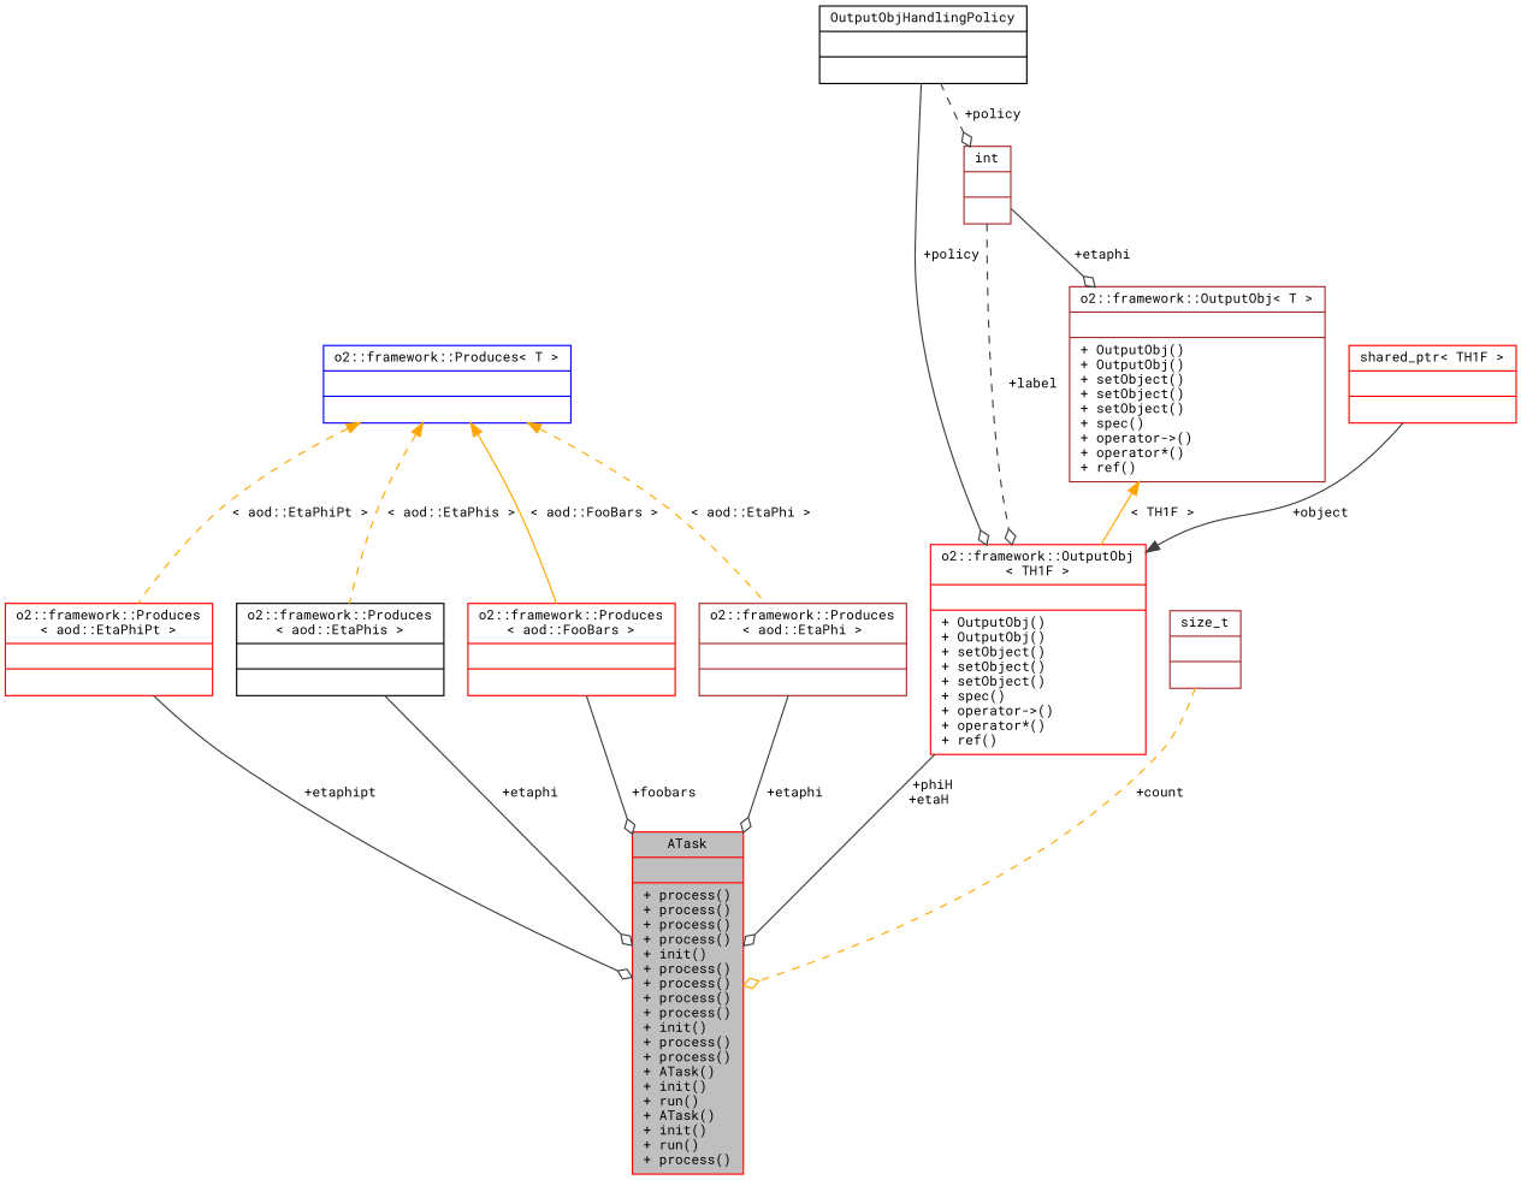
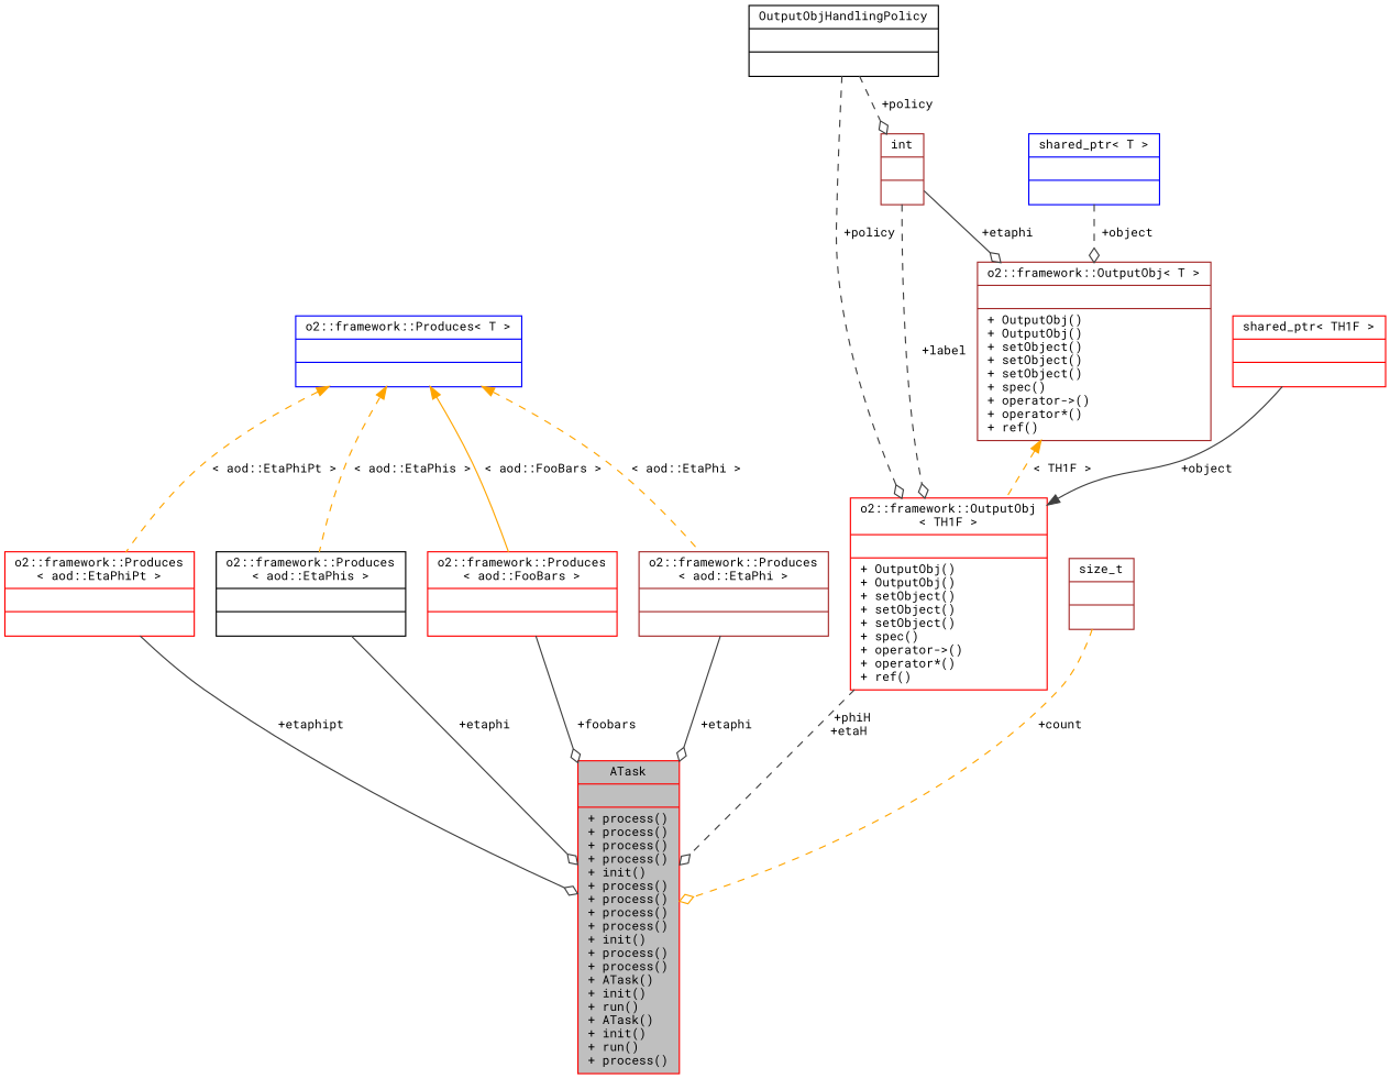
  digraph {
    fontname="Roboto Mono"
    node [color=red fontname="Roboto Mono" fontsize=10 shape=record]
    edge [arrowhead=odiamond color=grey25 fontname="Roboto Mono" fontsize=10 labelfontname=Helvetica labelfontsize=10 style=dashed]
    n1 [fillcolor=grey75 fontcolor=black height=0.2 label="{ATask\n||+ process()\l+ process()\l+ process()\l+ process()\l+ init()\l+ process()\l+ process()\l+ process()\l+ process()\l+ init()\l+ process()\l+ process()\l+ ATask()\l+ init()\l+ run()\l+ ATask()\l+ init()\l+ run()\l+ process()\l}" style=filled width=0.4]
    n2 [height=0.2 label="{o2::framework::Produces\l\< aod::EtaPhiPt \>\n||}" width=0.4]
    n3 [color=blue height=0.2 label="{o2::framework::Produces\< T \>\n||}" width=0.4]
    n4 [color=black height=0.2 label="{o2::framework::Produces\l\< aod::EtaPhis \>\n||}" width=0.4]
    n5 [height=0.2 label="{o2::framework::Produces\l\< aod::FooBars \>\n||}" width=0.4]
    n6 [color=brown height=0.2 label="{o2::framework::Produces\l\< aod::EtaPhi \>\n||}" width=0.4]
    n7 [height=0.2 label="{o2::framework::OutputObj\l\< TH1F \>\n||+ OutputObj()\l+ OutputObj()\l+ setObject()\l+ setObject()\l+ setObject()\l+ spec()\l+ operator-\>()\l+ operator*()\l+ ref()\l}" width=0.4]
    n8 [color=black height=0.2 label="{OutputObjHandlingPolicy\n||}" width=0.4]
    n9 [color=brown height=0.2 label="{int\n||}" width=0.4]
    n10 [color=brown height=0.2 label="{o2::framework::OutputObj\< T \>\n||+ OutputObj()\l+ OutputObj()\l+ setObject()\l+ setObject()\l+ setObject()\l+ spec()\l+ operator-\>()\l+ operator*()\l+ ref()\l}" width=0.4]
    n11 [height=0.2 label="{shared_ptr\< TH1F \>\n||}" width=0.4]
+   n12 [color=blue height=0.2 label="{shared_ptr\< T \>\n||}" width=0.4]
    n13 [color=brown height=0.2 label="{size_t\n||}" width=0.4]
    n2 -> n1 [label=" +etaphipt" style=solid]
    n3 -> n2 [color=orange dir=back label=" \< aod::EtaPhiPt \>" arrowhead=""]
    n3 -> n4 [color=orange dir=back label=" \< aod::EtaPhis \>" arrowhead=""]
    n3 -> n5 [color=orange dir=back label=" \< aod::FooBars \>" style=solid arrowhead=""]
    n3 -> n6 [color=orange dir=back label=" \< aod::EtaPhi \>" arrowhead=""]
    n4 -> n1 [label=" +etaphi" style=solid]
    n5 -> n1 [label=" +foobars" style=solid]
    n6 -> n1 [label=" +etaphi" style=solid]
-   n7 -> n1 [label=" +phiH\n+etaH" style=solid]
-   n8 -> n7 [label=" +policy" style=solid]
+   n7 -> n1 [label=" +phiH\n+etaH"]
+   n8 -> n7 [label=" +policy"]
    n8 -> n9 [label=" +policy"]
    n9 -> n7 [label=" +label"]
    n9 -> n10 [label=" +etaphi" style=solid]
-   n10 -> n7 [color=orange dir=back label=" \< TH1F \>" style=solid arrowhead=""]
+   n10 -> n7 [color=orange dir=back label=" \< TH1F \>" arrowhead=""]
    n11 -> n7 [arrowhead=normal label=" +object" style=solid]
+   n12 -> n10 [label=" +object"]
    n13 -> n1 [color=orange label=" +count"]
  }
